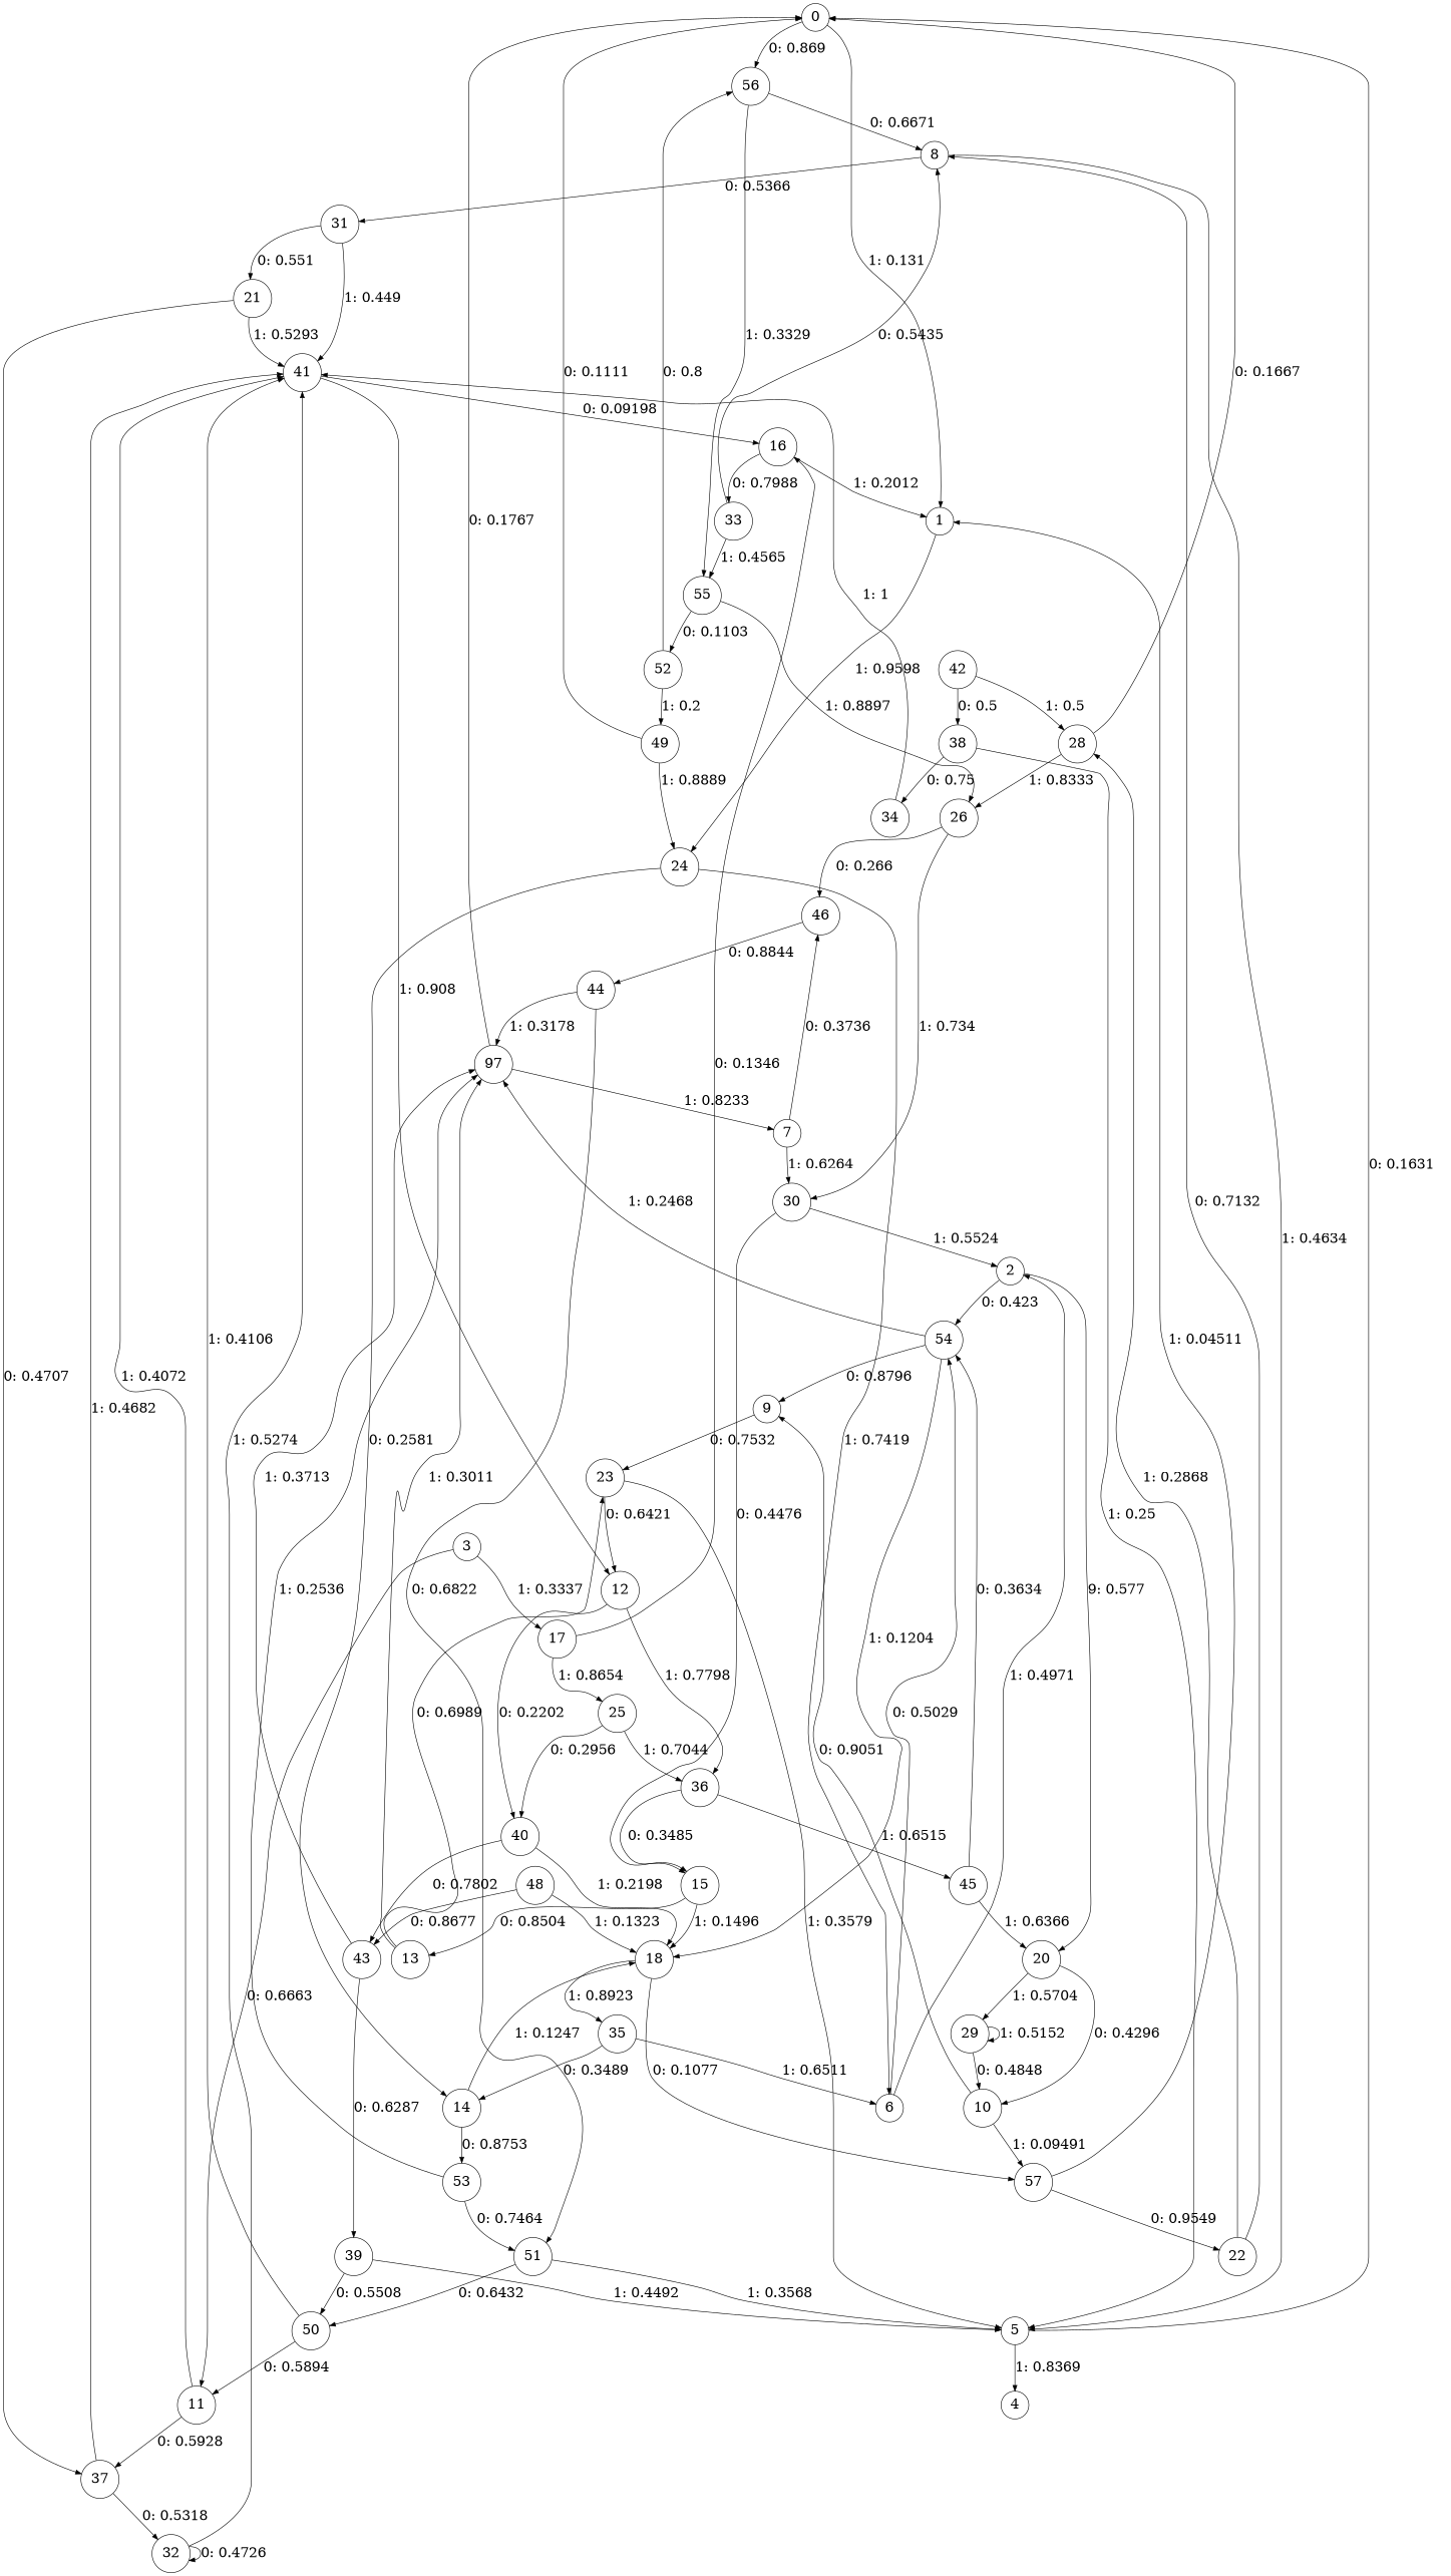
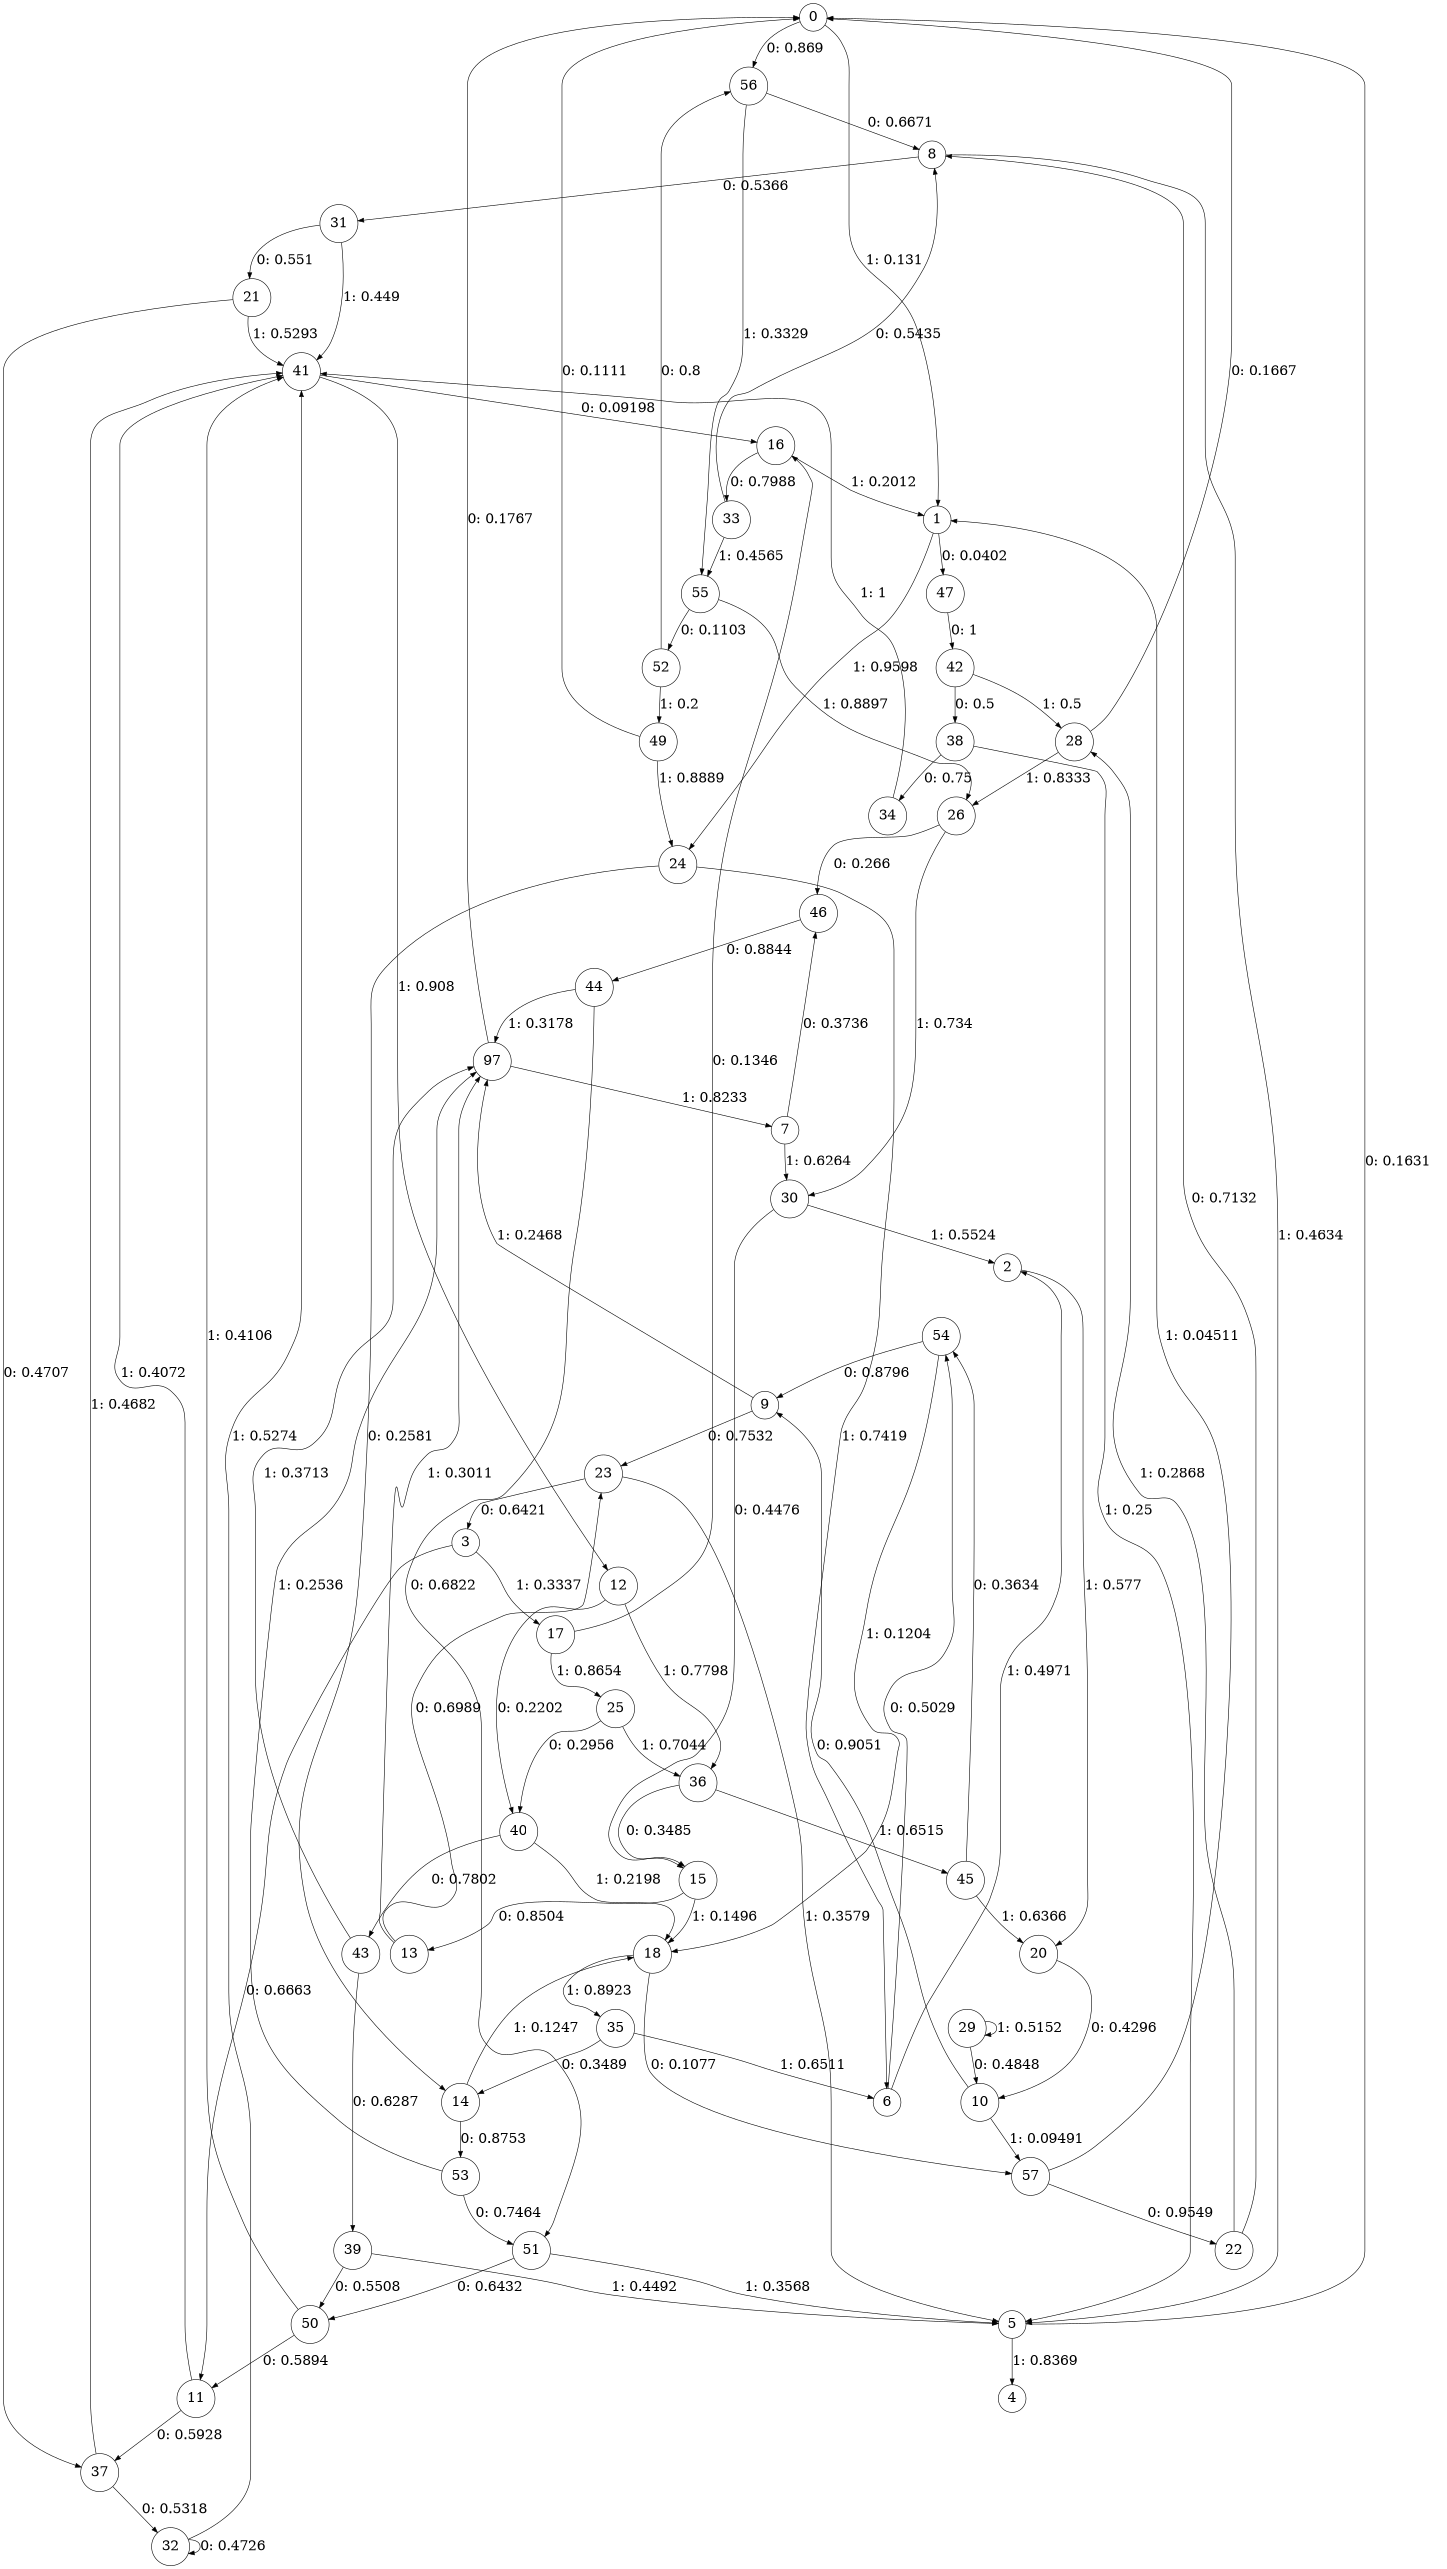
  digraph {
    node [fontsize=24 shape=circle]
    edge [fontsize=24]
    0
    56
    1
    8
    55
+   47
    24
    5
    31
    26
    52
    42
    6
    14
    28
    38
    2
    54
    18
    53
    20
    9
    10
    29
    23
    n26 [label=97]
    57
    35
    3
    11
    17
    37
    41
    16
    25
    32
    12
    33
    40
    36
-   48
    43
    39
    15
    13
    4
    7
    46
    30
    44
    51
    21
    22
    45
    50
    49
    34
    0 -> 56 [label="0: 0.869    "]
    0 -> 1 [label="1: 0.131    "]
    56 -> 8 [label="0: 0.6671   "]
    56 -> 55 [label="1: 0.3329   "]
+   1 -> 47 [label="0: 0.0402   "]
    1 -> 24 [label="1: 0.9598   "]
    8 -> 5 [label="1: 0.4634   "]
    8 -> 31 [label="0: 0.5366   "]
    55 -> 26 [label="1: 0.8897   "]
    55 -> 52 [label="0: 0.1103   "]
+   47 -> 42 [label="0: 1        "]
    24 -> 6 [label="1: 0.7419   "]
    24 -> 14 [label="0: 0.2581   "]
    5 -> 0 [label="0: 0.1631   "]
    5 -> 4 [label="1: 0.8369   "]
    31 -> 41 [label="1: 0.449    "]
    31 -> 21 [label="0: 0.551    "]
    26 -> 46 [label="0: 0.266    "]
    26 -> 30 [label="1: 0.734    "]
    52 -> 56 [label="0: 0.8      "]
    52 -> 49 [label="1: 0.2      "]
    42 -> 28 [label="1: 0.5      "]
    42 -> 38 [label="0: 0.5      "]
    6 -> 2 [label="1: 0.4971   "]
    6 -> 54 [label="0: 0.5029   "]
    14 -> 18 [label="1: 0.1247   "]
    14 -> 53 [label="0: 0.8753   "]
    28 -> 0 [label="0: 0.1667   "]
    28 -> 26 [label="1: 0.8333   "]
    38 -> 5 [label="1: 0.25     "]
    38 -> 34 [label="0: 0.75     "]
-   2 -> 54 [label="0: 0.423    "]
-   2 -> 20 [label="9: 0.577    "]
+   2 -> 20 [label="1: 0.577    "]
    54 -> 18 [label="1: 0.1204   "]
    54 -> 9 [label="0: 0.8796   "]
    18 -> 57 [label="0: 0.1077   "]
    18 -> 35 [label="1: 0.8923   "]
    53 -> n26 [label="1: 0.2536   "]
    53 -> 51 [label="0: 0.7464   "]
    20 -> 10 [label="0: 0.4296   "]
-   20 -> 29 [label="1: 0.5704   "]
    9 -> 23 [label="0: 0.7532   "]
-   54 -> n26 [label="1: 0.2468   "]
+   9 -> n26 [label="1: 0.2468   "]
    10 -> 9 [label="0: 0.9051   "]
    10 -> 57 [label="1: 0.09491  "]
    29 -> 10 [label="0: 0.4848   "]
    29 -> 29 [label="1: 0.5152   "]
    23 -> 5 [label="1: 0.3579   "]
-   23 -> 12 [label="0: 0.6421   "]
+   23 -> 3 [label="0: 0.6421   "]
    n26 -> 0 [label="0: 0.1767   "]
    n26 -> 7 [label="1: 0.8233   "]
    57 -> 1 [label="1: 0.04511  "]
    57 -> 22 [label="0: 0.9549   "]
    35 -> 6 [label="1: 0.6511   "]
    35 -> 14 [label="0: 0.3489   "]
    3 -> 11 [label="0: 0.6663   "]
    3 -> 17 [label="1: 0.3337   "]
    11 -> 37 [label="0: 0.5928   "]
    11 -> 41 [label="1: 0.4072   "]
    17 -> 16 [label="0: 0.1346   "]
    17 -> 25 [label="1: 0.8654   "]
    37 -> 41 [label="1: 0.4682   "]
    37 -> 32 [label="0: 0.5318   "]
    41 -> 16 [label="0: 0.09198  "]
    41 -> 12 [label="1: 0.908    "]
    16 -> 1 [label="1: 0.2012   "]
    16 -> 33 [label="0: 0.7988   "]
    25 -> 40 [label="0: 0.2956   "]
    25 -> 36 [label="1: 0.7044   "]
    32 -> 41 [label="1: 0.5274   "]
    32 -> 32 [label="0: 0.4726   "]
    12 -> 40 [label="0: 0.2202   "]
    12 -> 36 [label="1: 0.7798   "]
    33 -> 8 [label="0: 0.5435   "]
    33 -> 55 [label="1: 0.4565   "]
    40 -> 18 [label="1: 0.2198   "]
    40 -> 43 [label="0: 0.7802   "]
    36 -> 15 [label="0: 0.3485   "]
    36 -> 45 [label="1: 0.6515   "]
-   48 -> 18 [label="1: 0.1323   "]
-   48 -> 43 [label="0: 0.8677   "]
    43 -> n26 [label="1: 0.3713   "]
    43 -> 39 [label="0: 0.6287   "]
    39 -> 5 [label="1: 0.4492   "]
    39 -> 50 [label="0: 0.5508   "]
    15 -> 18 [label="1: 0.1496   "]
    15 -> 13 [label="0: 0.8504   "]
    13 -> 23 [label="0: 0.6989   "]
    13 -> n26 [label="1: 0.3011   "]
    7 -> 46 [label="0: 0.3736   "]
    7 -> 30 [label="1: 0.6264   "]
    46 -> 44 [label="0: 0.8844   "]
    30 -> 2 [label="1: 0.5524   "]
    30 -> 15 [label="0: 0.4476   "]
    44 -> n26 [label="1: 0.3178   "]
    44 -> 51 [label="0: 0.6822   "]
    51 -> 5 [label="1: 0.3568   "]
    51 -> 50 [label="0: 0.6432   "]
    21 -> 37 [label="0: 0.4707   "]
    21 -> 41 [label="1: 0.5293   "]
    22 -> 8 [label="0: 0.7132   "]
    22 -> 28 [label="1: 0.2868   "]
    45 -> 54 [label="0: 0.3634   "]
    45 -> 20 [label="1: 0.6366   "]
    50 -> 11 [label="0: 0.5894   "]
    50 -> 41 [label="1: 0.4106   "]
    49 -> 0 [label="0: 0.1111   "]
    49 -> 24 [label="1: 0.8889   "]
    34 -> 41 [label="1: 1        "]
  }
